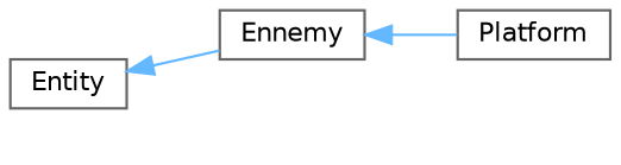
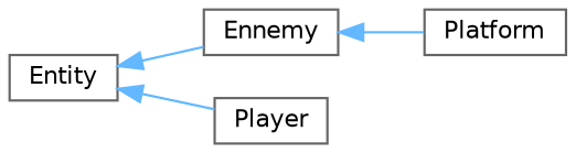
  digraph {
    rankdir=LR
    node [color=grey40 fillcolor=white fontname=Helvetica fontsize=10 shape=box style=filled]
    edge [color=steelblue1 dir=back fontname=Helvetica fontsize=10 labelfontname=Helvetica labelfontsize=10 style=solid]
    n1 [height=0.2 label=Entity width=0.4]
    n2 [height=0.2 label=Ennemy width=0.4]
+   n3 [height=0.2 label=Player width=0.4]
    n4 [height=0.2 label=Platform width=0.4]
    n1 -> n2
+   n1 -> n3
    n2 -> n4
  }
